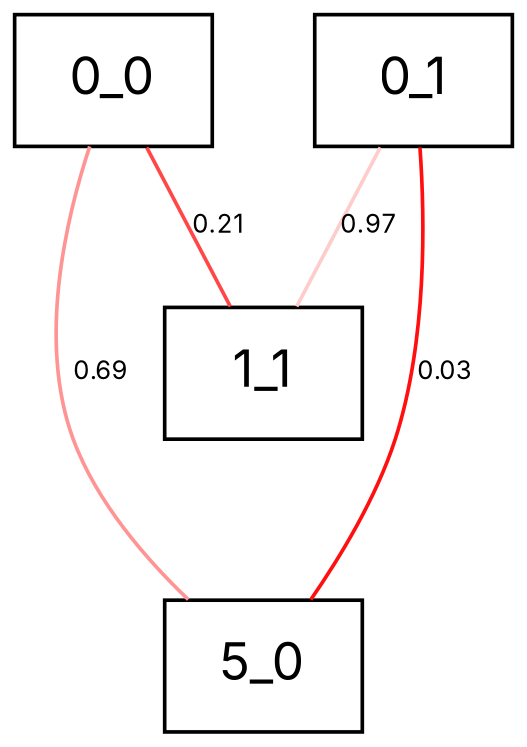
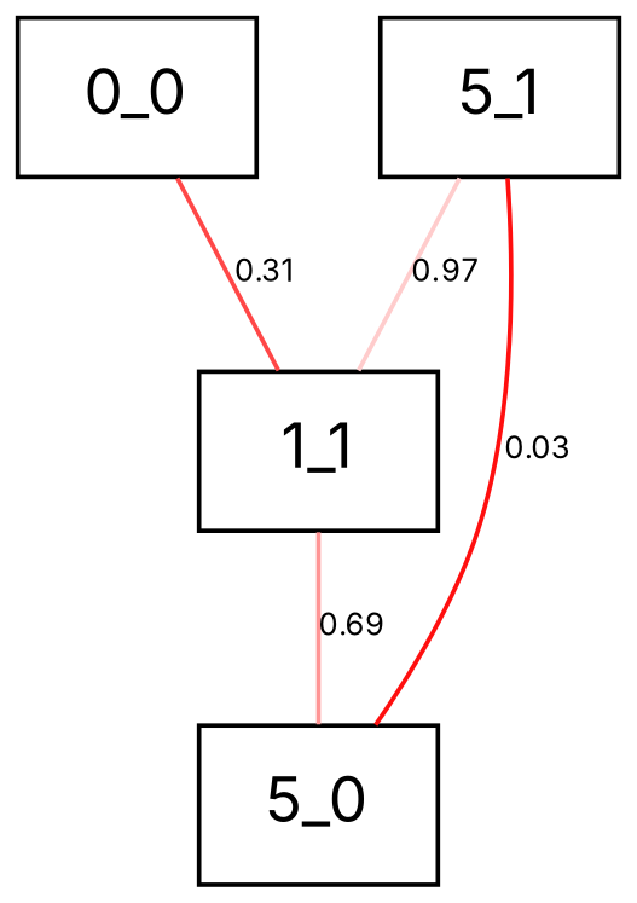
  graph {
    fontname=Inter
    fontsize=16
    node [fontname=Inter shape=box]
    edge [contraint=false fontname=Inter fontsize=7 labelfloat=false]
    n1 [label="5_0"]
    "0_0"
    "1_1"
-   "0_1"
-   "0_0" -- n1 [color="#FF9494" label=0.69]
-   "0_0" -- "1_1" [color="#FF4747" label=0.21]
+   "0_1" [label="5_1"]
+   "1_1" -- n1 [color="#FF9494" label=0.69]
+   "0_0" -- "1_1" [color="#FF4747" label=0.31]
    "0_1" -- n1 [color="#FF0F0F" label=0.03]
    "0_1" -- "1_1" [color="#FFCCCC" label=0.97]
  }
